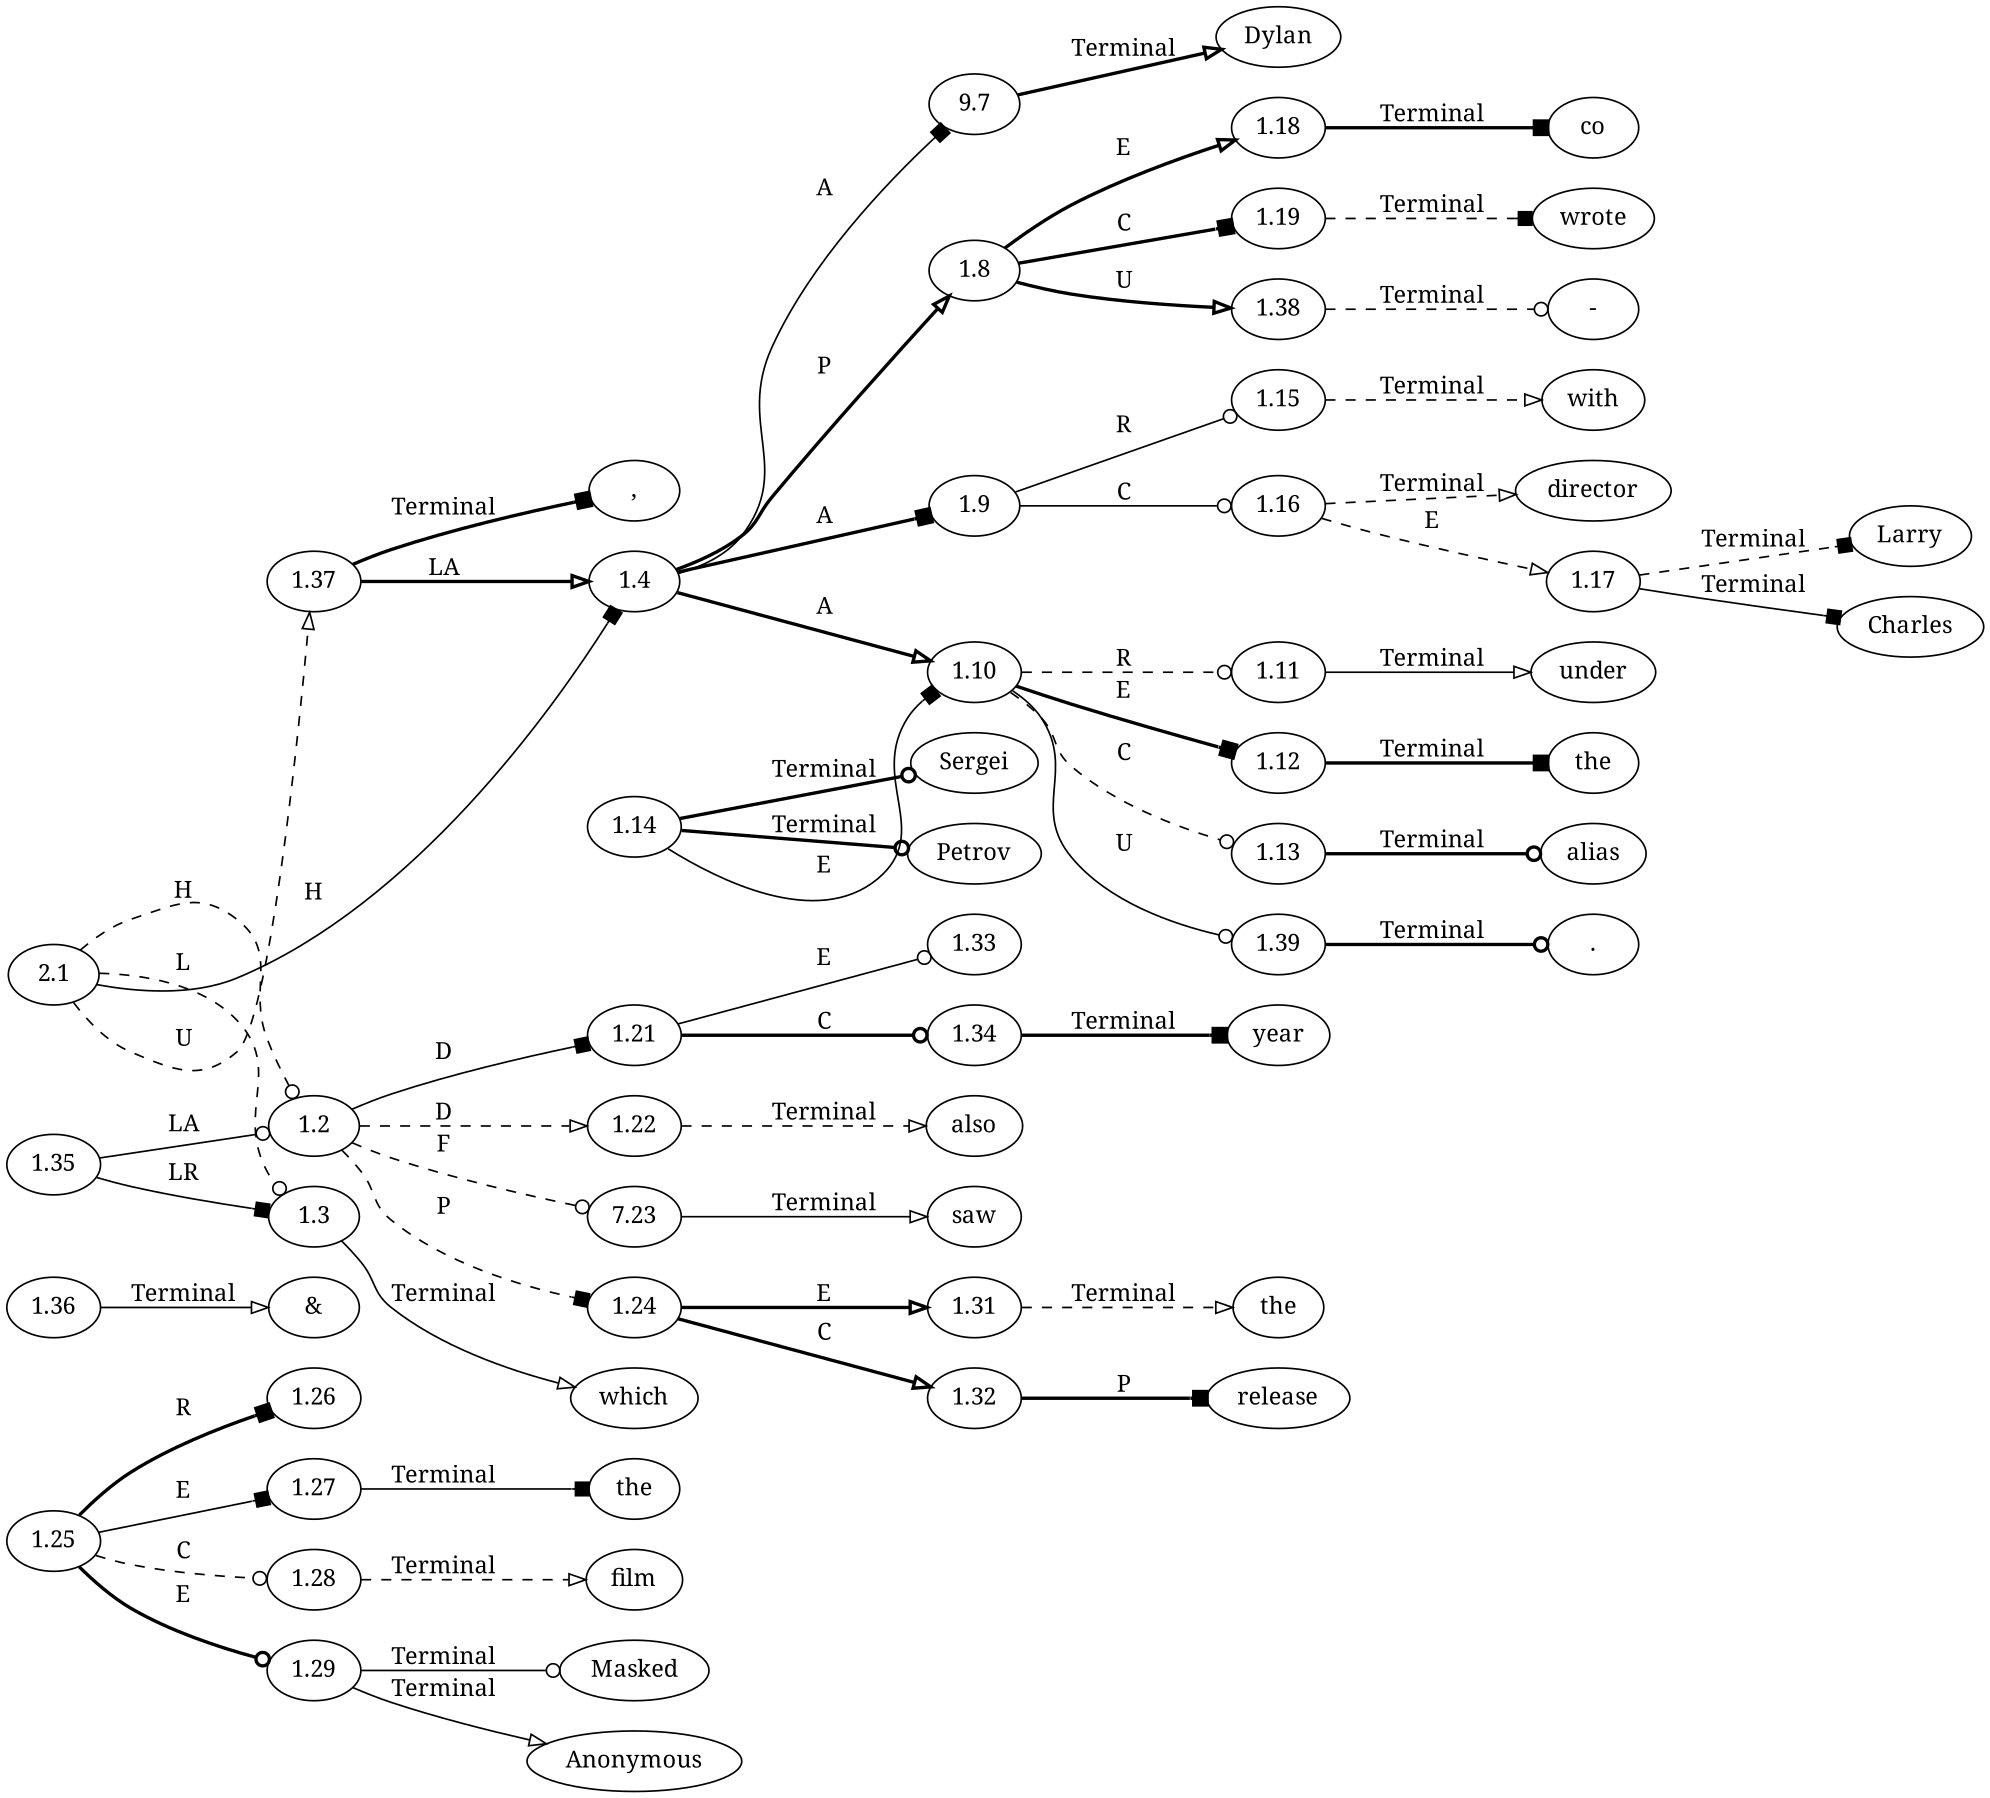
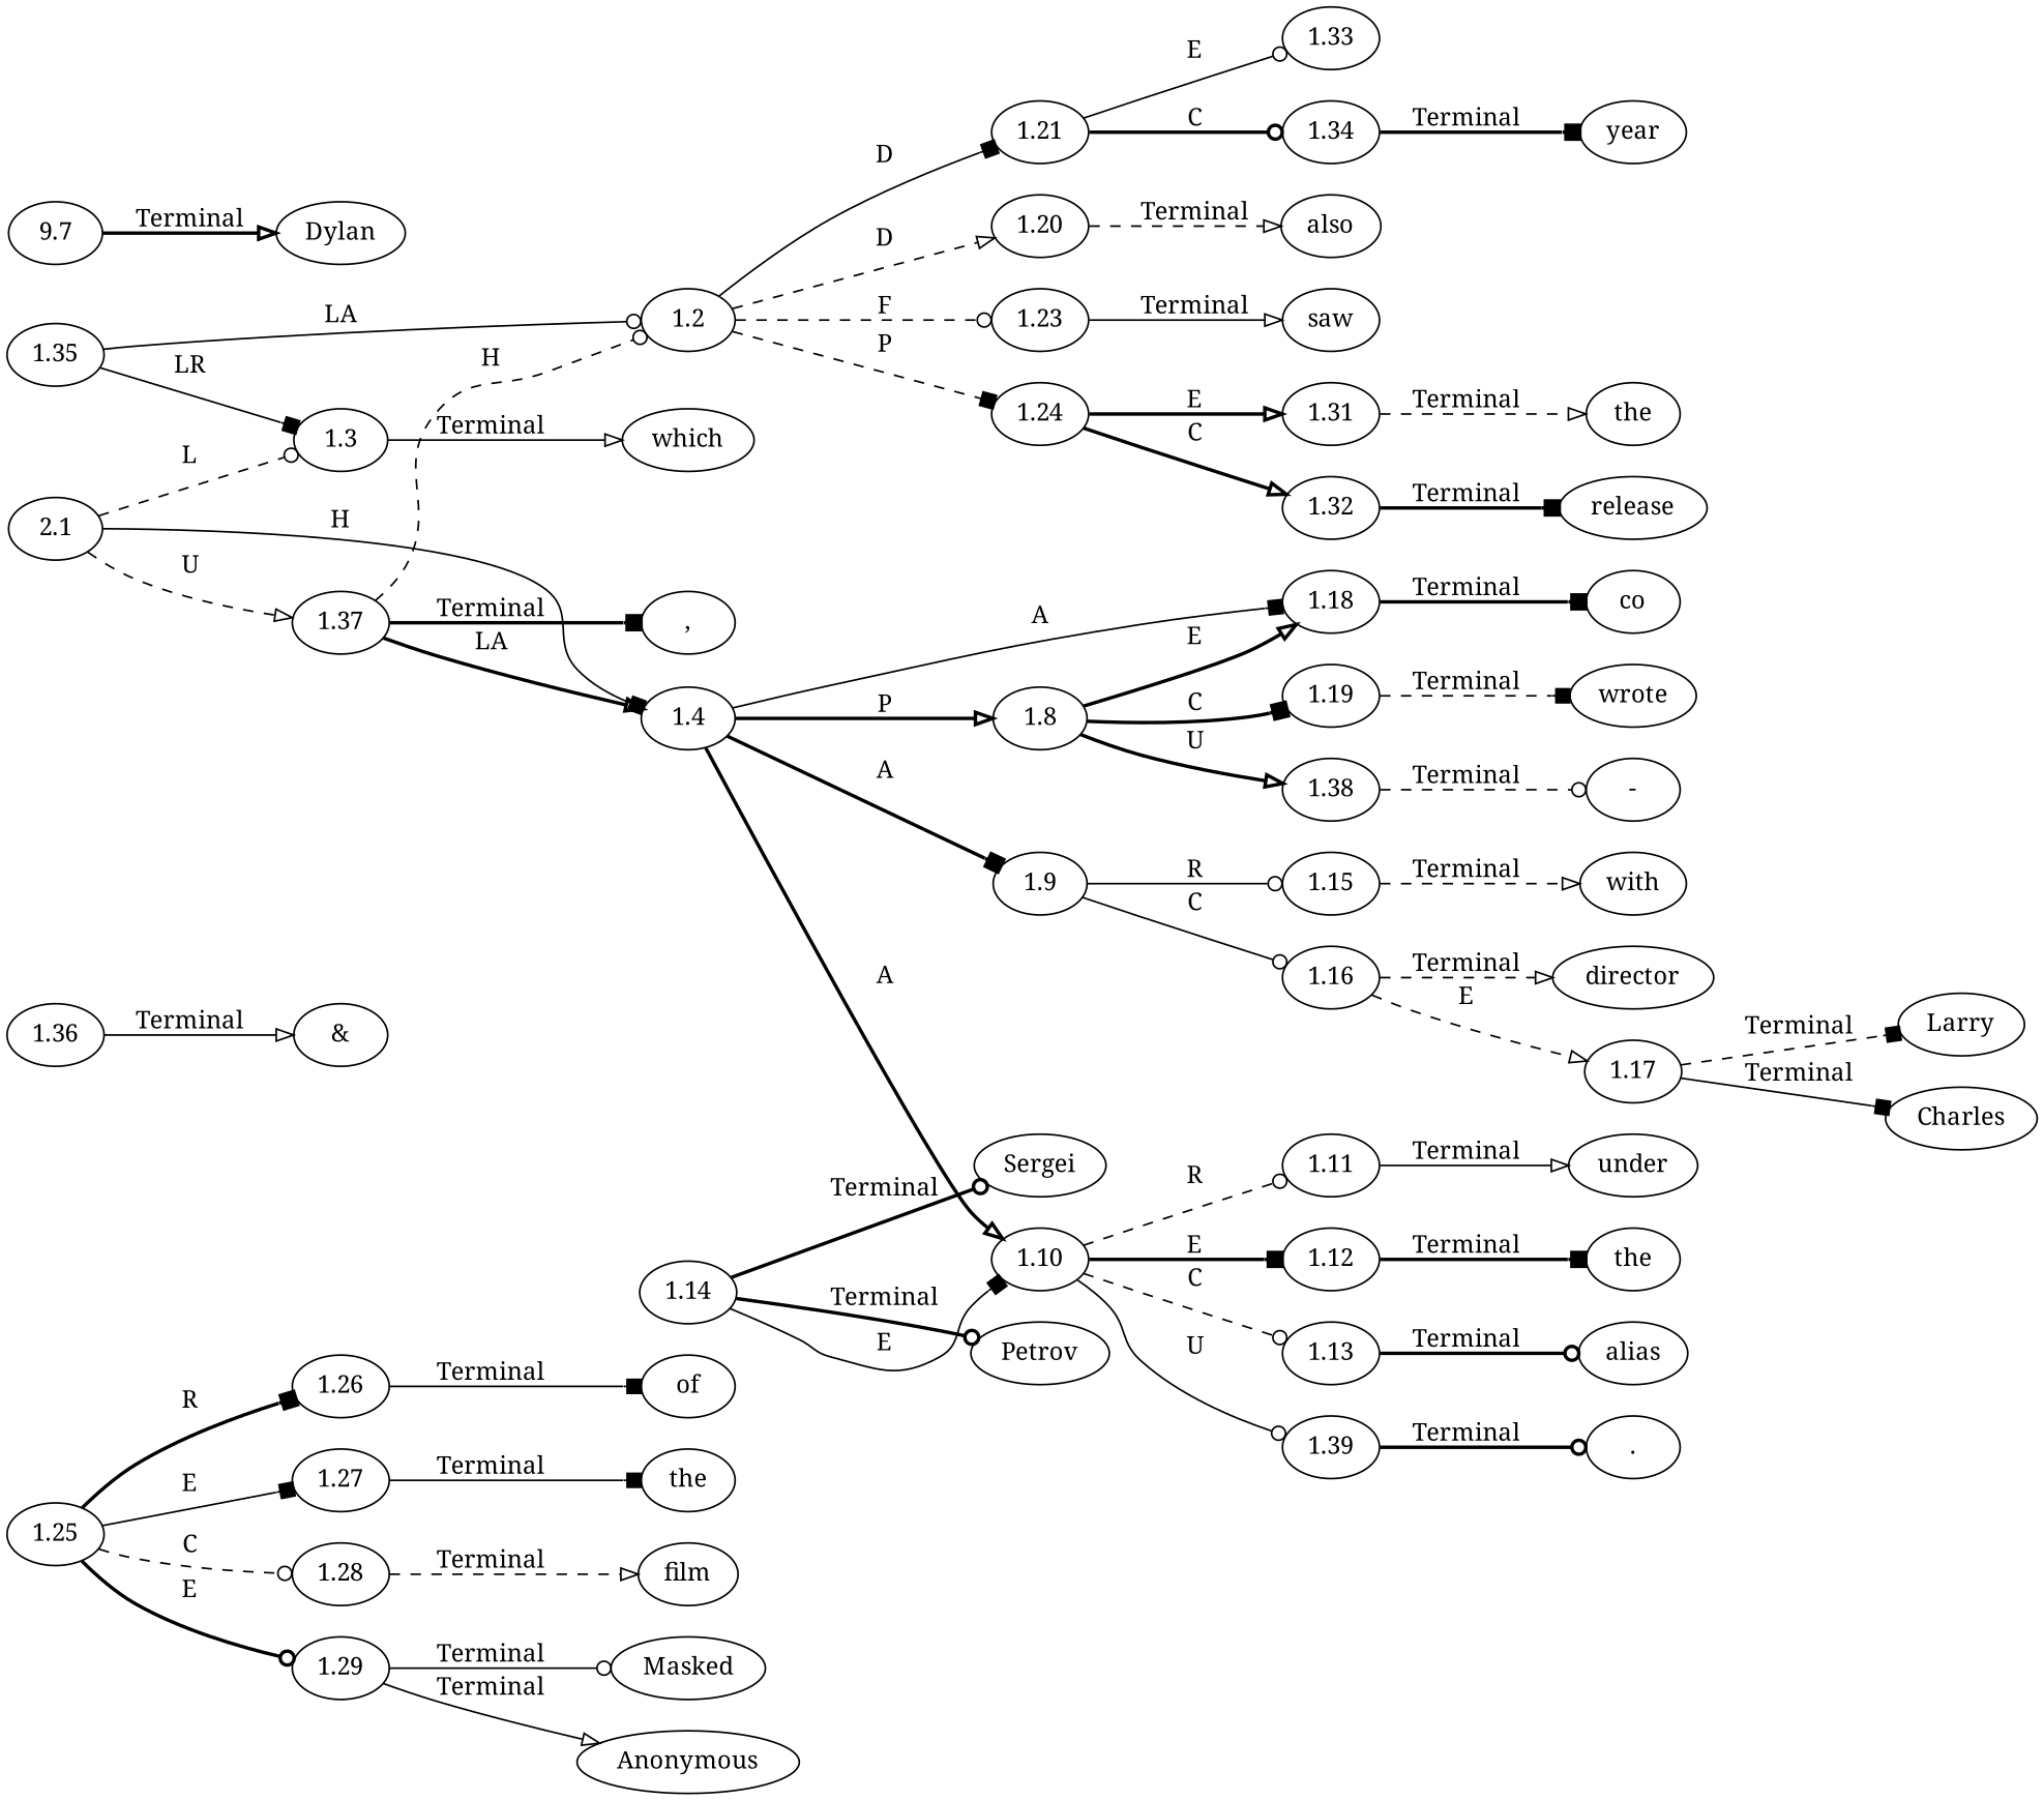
  digraph {
    fontname="Noto Serif"
    rankdir=LR
    node [fontname="Noto Serif" ordering=out]
    edge [arrowhead=box fontname="Noto Serif" ordering=out style=bold]
    n1 [label=Masked]
    n2 [label="&"]
    n3 [label=Anonymous]
    n4 [label=","]
    n5 [label=which]
    n6 [label=Dylan]
    n7 [label=co]
    n8 [label="-"]
    n9 [label=wrote]
    n10 [label=with]
    n11 [label=year]
    n12 [label=director]
    n13 [label=Larry]
    n14 [label=Charles]
    n15 [label=under]
    n16 [label=the]
    n17 [label=alias]
    n18 [label=Sergei]
    n19 [label=Petrov]
    n20 [label="."]
    n21 [label=also]
    n22 [label=saw]
    n23 [label=the]
    n24 [label=release]
+   n25 [label=of]
    n26 [label=the]
    n27 [label=film]
    n28 [label=2.1]
    n29 [label=1.2]
    n30 [label=1.3]
    n31 [label=1.4]
    n32 [label=1.37]
    n33 [label=1.21]
-   n34 [label=1.22]
-   n35 [label=7.23]
+   n34 [label=1.20]
+   n35 [label=1.23]
    n36 [label=1.24]
    n37 [label=9.7]
    n38 [label=1.8]
    n39 [label=1.9]
    n40 [label=1.10]
    n41 [label=1.33]
    n42 [label=1.34]
    n43 [label=1.31]
    n44 [label=1.32]
    n45 [label=1.25]
    n46 [label=1.26]
    n47 [label=1.27]
    n48 [label=1.28]
    n49 [label=1.29]
    n50 [label=1.18]
    n51 [label=1.19]
    n52 [label=1.38]
    n53 [label=1.15]
    n54 [label=1.16]
    n55 [label=1.11]
    n56 [label=1.12]
    n57 [label=1.13]
    n58 [label=1.39]
    n59 [label=1.17]
    n60 [label=1.14]
    n61 [label=1.36]
    n62 [label=1.35]
-   n28 -> n29 [arrowhead=odot label=H style=dashed]
+   n32 -> n29 [arrowhead=odot label=H style=dashed]
    n28 -> n30 [arrowhead=odot label=L style=dashed]
    n28 -> n31 [label=H style=solid]
    n28 -> n32 [arrowhead=onormal label=U style=dashed]
    n29 -> n33 [label=D style=solid]
    n29 -> n34 [arrowhead=onormal label=D style=dashed]
    n29 -> n35 [arrowhead=odot label=F style=dashed]
    n29 -> n36 [label=P style=dashed]
    n30 -> n5 [arrowhead=onormal label=Terminal style=solid]
-   n31 -> n37 [label=A style=solid]
+   n31 -> n50 [label=A style=solid]
    n31 -> n38 [arrowhead=onormal label=P]
    n31 -> n39 [label=A]
    n31 -> n40 [arrowhead=onormal label=A]
    n32 -> n4 [label=Terminal]
    n32 -> n31 [arrowhead=onormal label=LA]
    n33 -> n41 [arrowhead=odot label=E style=solid]
    n33 -> n42 [arrowhead=odot label=C]
    n34 -> n21 [arrowhead=onormal label=Terminal style=dashed]
    n35 -> n22 [arrowhead=onormal label=Terminal style=solid]
    n36 -> n43 [arrowhead=onormal label=E]
    n36 -> n44 [arrowhead=onormal label=C]
    n37 -> n6 [arrowhead=onormal label=Terminal]
    n38 -> n50 [arrowhead=onormal label=E]
    n38 -> n51 [label=C]
    n38 -> n52 [arrowhead=onormal label=U]
    n39 -> n53 [arrowhead=odot label=R style=solid]
    n39 -> n54 [arrowhead=odot label=C style=solid]
    n40 -> n55 [arrowhead=odot label=R style=dashed]
    n40 -> n56 [label=E]
    n40 -> n57 [arrowhead=odot label=C style=dashed]
    n40 -> n58 [arrowhead=odot label=U style=solid]
    n42 -> n11 [label=Terminal]
    n43 -> n23 [arrowhead=onormal label=Terminal style=dashed]
-   n44 -> n24 [label=P]
+   n44 -> n24 [label=Terminal]
    n45 -> n46 [label=R]
    n45 -> n47 [label=E style=solid]
    n45 -> n48 [arrowhead=odot label=C style=dashed]
    n45 -> n49 [arrowhead=odot label=E]
+   n46 -> n25 [label=Terminal style=solid]
    n47 -> n26 [label=Terminal style=solid]
    n48 -> n27 [arrowhead=onormal label=Terminal style=dashed]
    n49 -> n1 [arrowhead=odot label=Terminal style=solid]
    n49 -> n3 [arrowhead=onormal label=Terminal style=solid]
    n50 -> n7 [label=Terminal]
    n51 -> n9 [label=Terminal style=dashed]
    n52 -> n8 [arrowhead=odot label=Terminal style=dashed]
    n53 -> n10 [arrowhead=onormal label=Terminal style=dashed]
    n54 -> n12 [arrowhead=onormal label=Terminal style=dashed]
    n54 -> n59 [arrowhead=onormal label=E style=dashed]
    n55 -> n15 [arrowhead=onormal label=Terminal style=solid]
    n56 -> n16 [label=Terminal]
    n57 -> n17 [arrowhead=odot label=Terminal]
    n58 -> n20 [arrowhead=odot label=Terminal]
    n59 -> n13 [label=Terminal style=dashed]
    n59 -> n14 [label=Terminal style=solid]
    n60 -> n18 [arrowhead=odot label=Terminal]
    n60 -> n19 [arrowhead=odot label=Terminal]
    n60 -> n40 [label=E style=solid]
    n61 -> n2 [arrowhead=onormal label=Terminal style=solid]
    n62 -> n29 [arrowhead=odot label=LA style=solid]
    n62 -> n30 [label=LR style=solid]
  }
